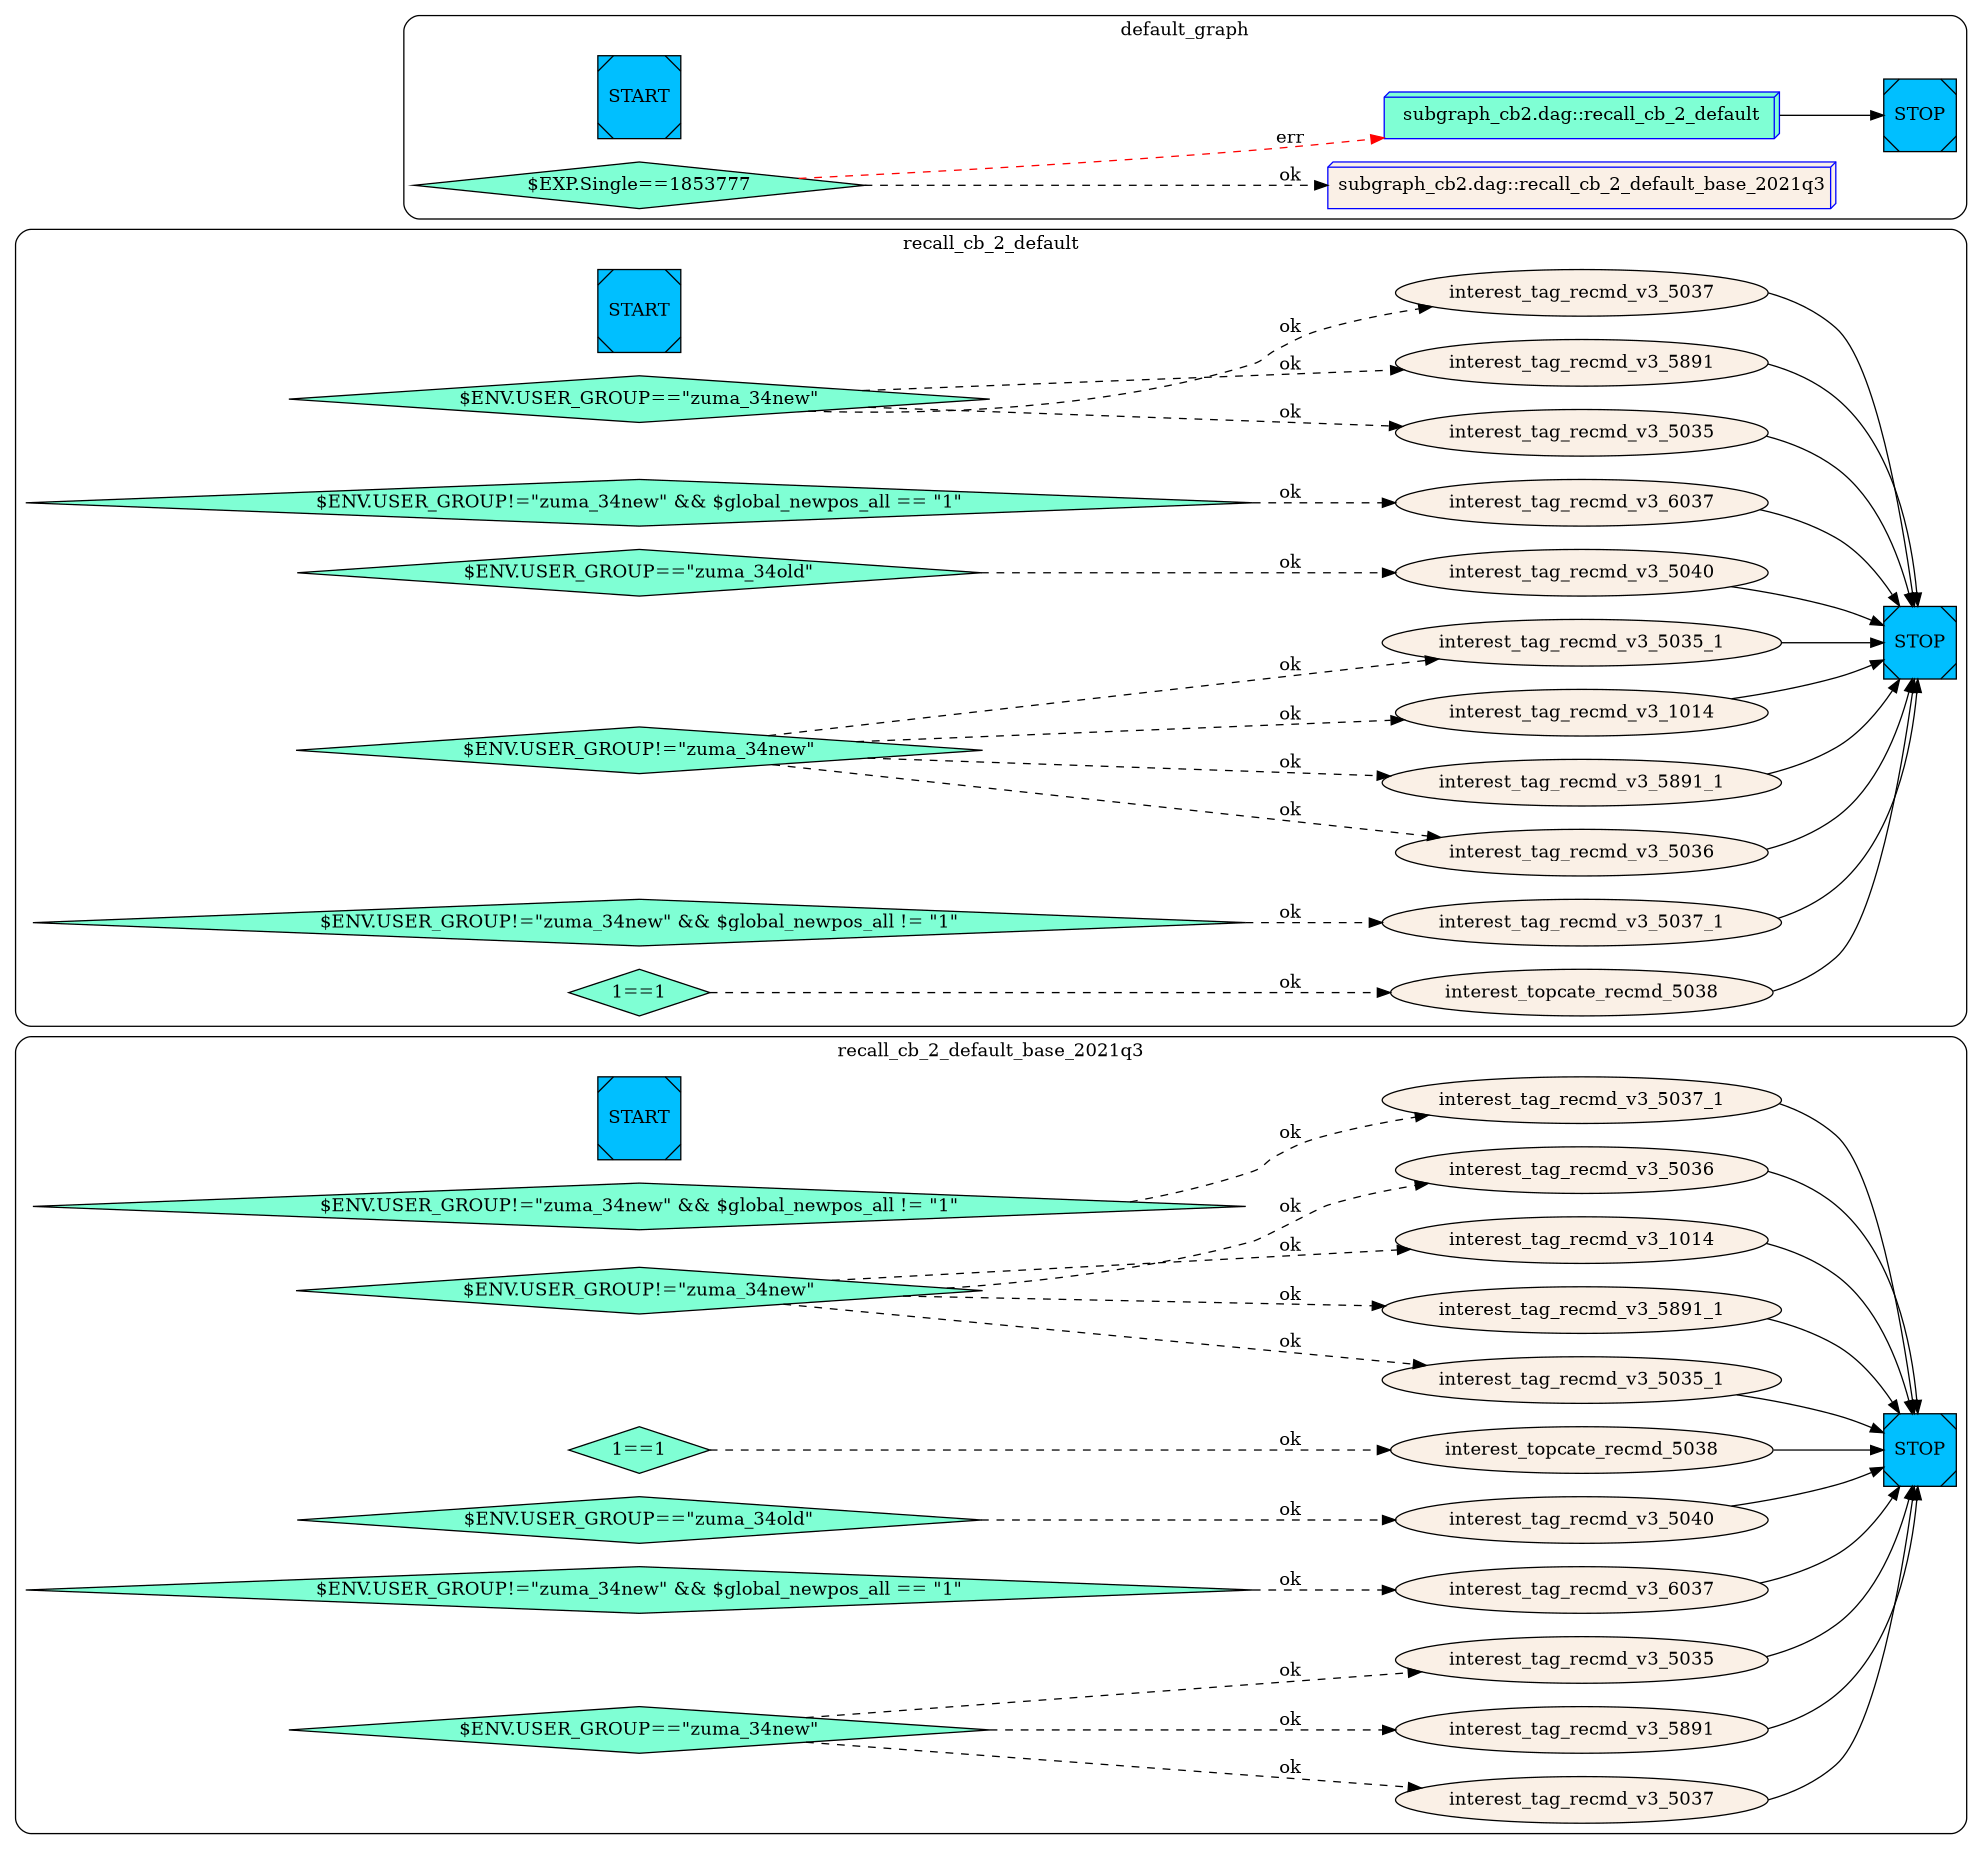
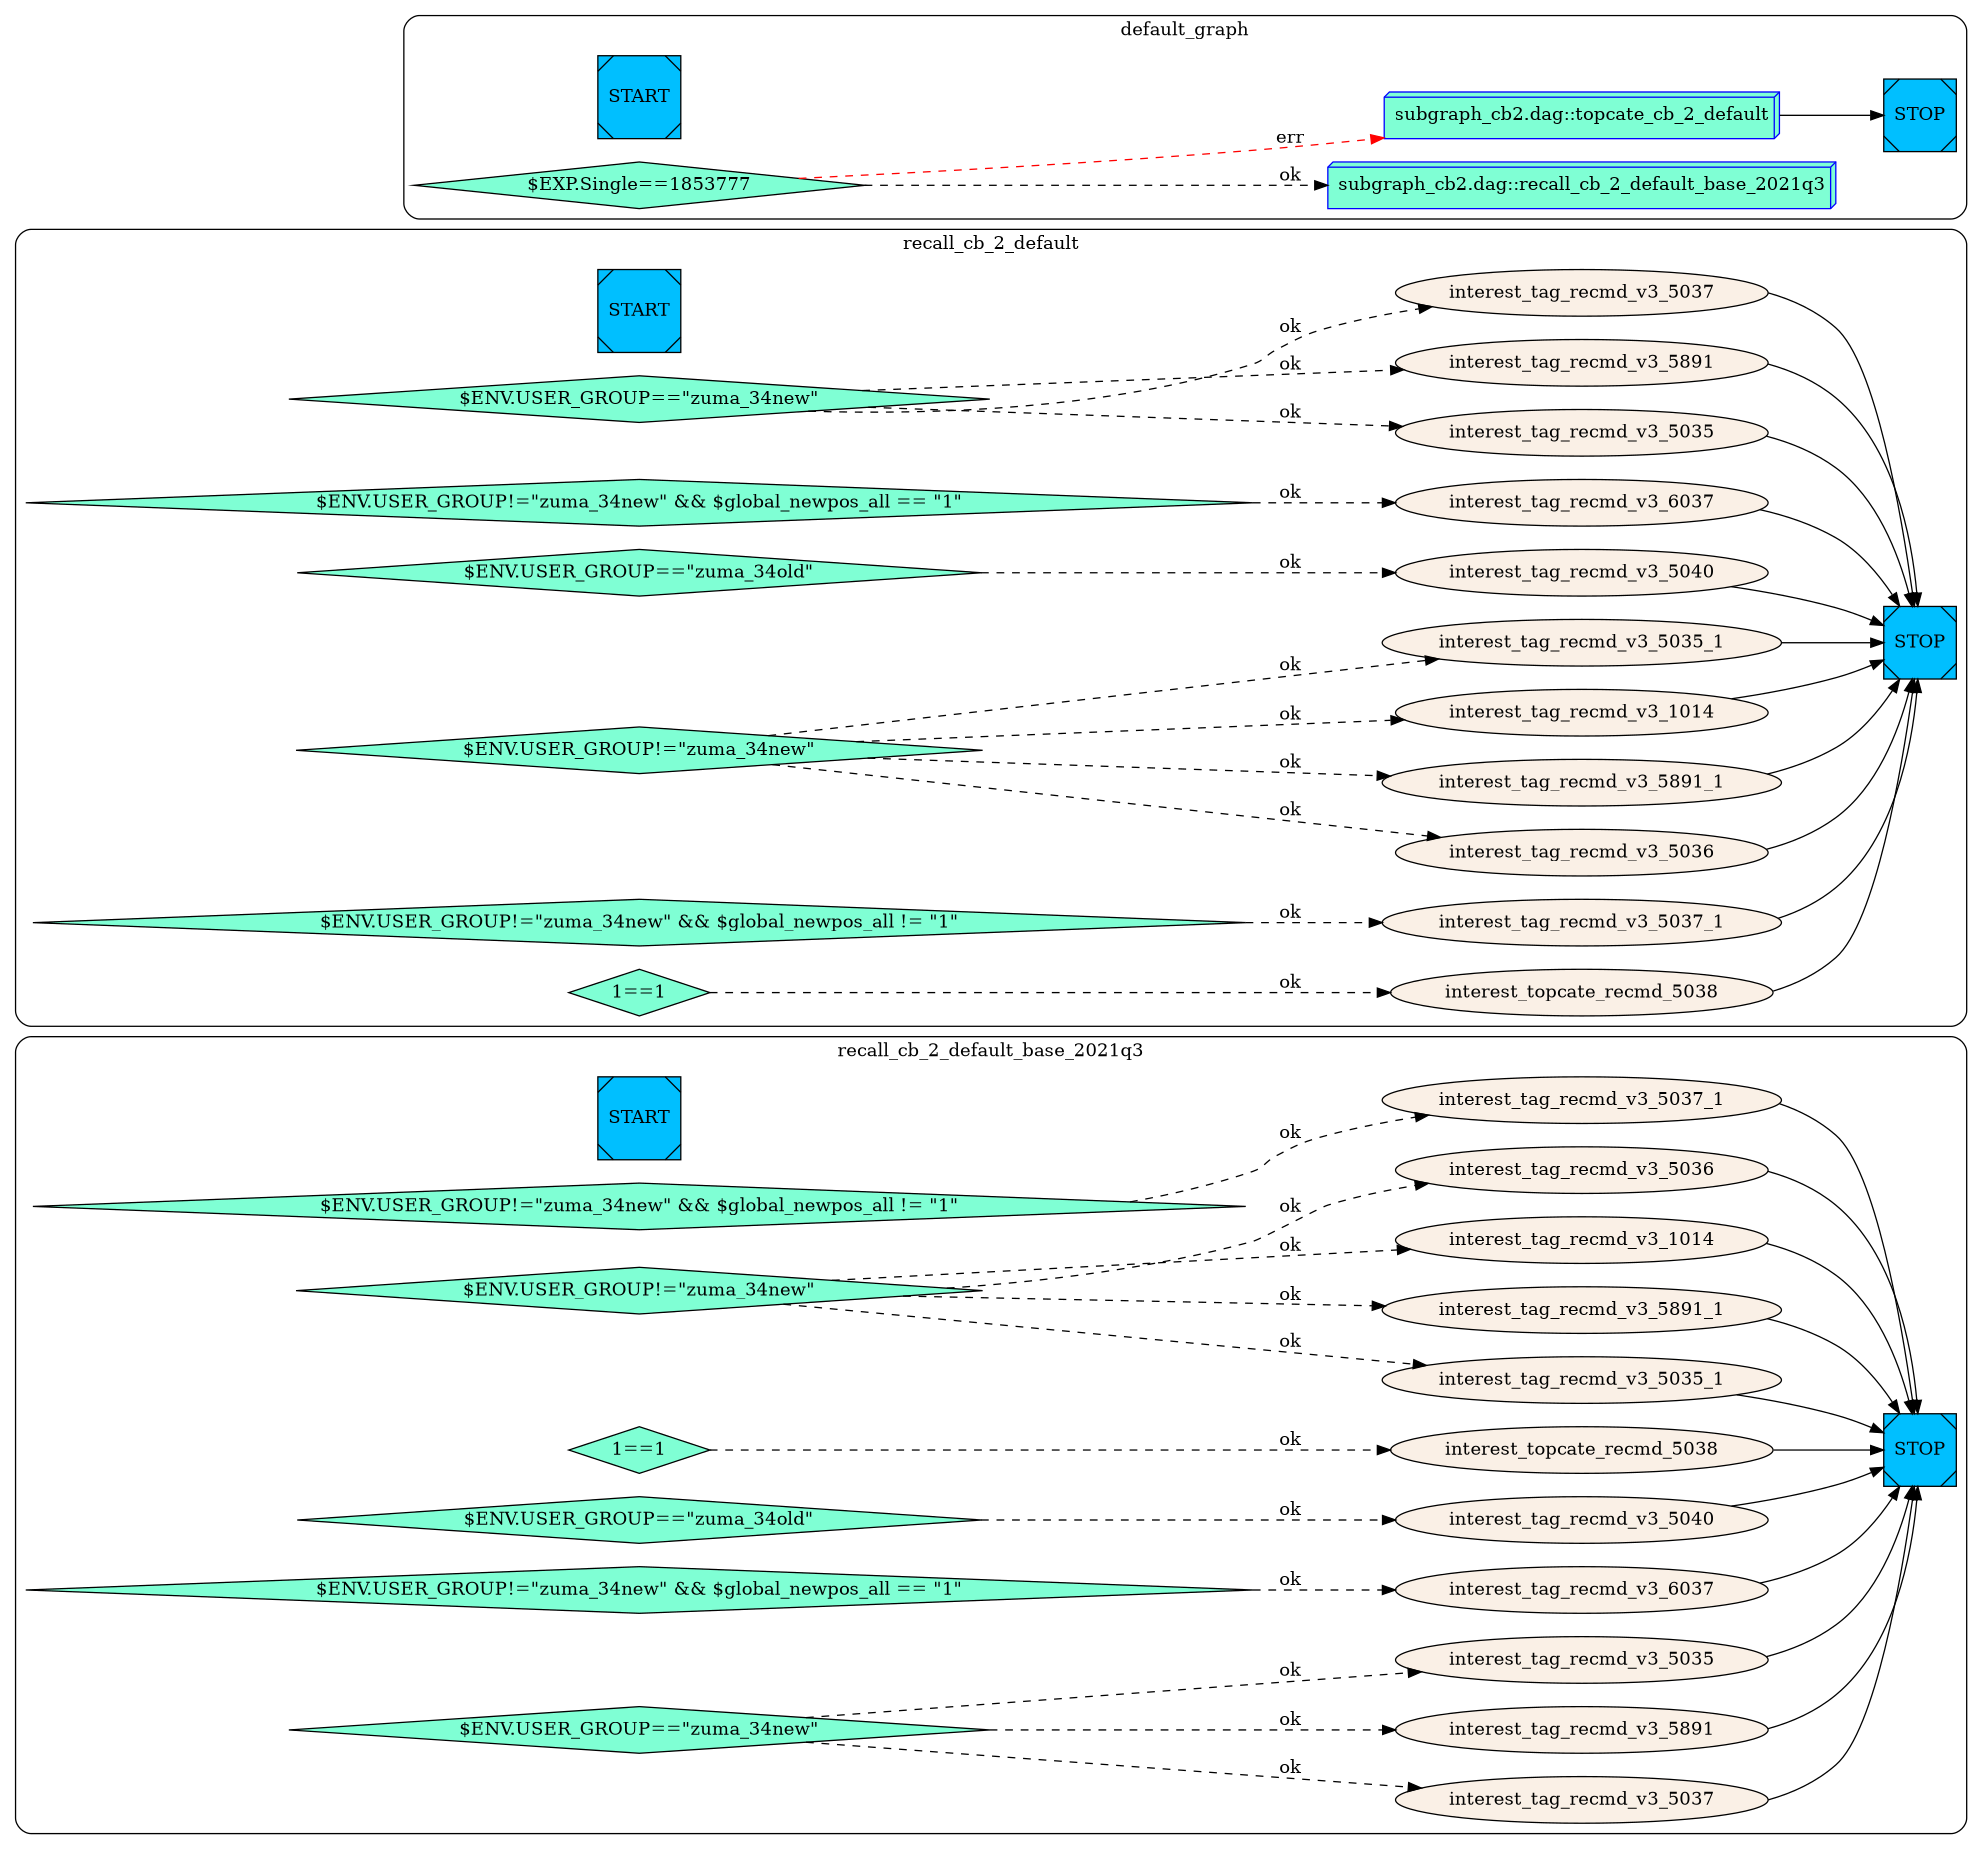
  digraph {
    rankdir=LR
    node [color=black fillcolor=linen style=filled]
    edge [style=dashed]
    n1 [fillcolor=deepskyblue label=START shape=Msquare]
    n2 [fillcolor=deepskyblue label=STOP shape=Msquare]
    n3 [label=interest_tag_recmd_v3_5040]
    n4 [fillcolor=aquamarine label="$ENV.USER_GROUP!=\"zuma_34new\" && $global_newpos_all != \"1\"" shape=diamond]
    n5 [label=interest_tag_recmd_v3_5037_1]
    n6 [label=interest_tag_recmd_v3_5037]
    n7 [label=interest_tag_recmd_v3_5891]
    n8 [label=interest_tag_recmd_v3_6037]
    n9 [fillcolor=aquamarine label="$ENV.USER_GROUP!=\"zuma_34new\"" shape=diamond]
    n10 [label=interest_tag_recmd_v3_5035_1]
    n11 [label=interest_tag_recmd_v3_5891_1]
    n12 [label=interest_tag_recmd_v3_1014]
    n13 [label=interest_tag_recmd_v3_5036]
    n14 [fillcolor=aquamarine label="1==1" shape=diamond]
    n15 [label=interest_topcate_recmd_5038]
    n16 [fillcolor=aquamarine label="$ENV.USER_GROUP==\"zuma_34old\"" shape=diamond]
    n17 [fillcolor=aquamarine label="$ENV.USER_GROUP!=\"zuma_34new\" && $global_newpos_all == \"1\"" shape=diamond]
    n18 [fillcolor=aquamarine label="$ENV.USER_GROUP==\"zuma_34new\"" shape=diamond]
    n19 [label=interest_tag_recmd_v3_5035]
    n20 [fillcolor=deepskyblue label=START shape=Msquare]
    n21 [fillcolor=deepskyblue label=STOP shape=Msquare]
    n22 [fillcolor=aquamarine label="$ENV.USER_GROUP==\"zuma_34new\"" shape=diamond]
    n23 [label=interest_tag_recmd_v3_5035]
    n24 [label=interest_tag_recmd_v3_5891]
    n25 [label=interest_tag_recmd_v3_5037]
    n26 [label=interest_tag_recmd_v3_5036]
    n27 [label=interest_topcate_recmd_5038]
    n28 [fillcolor=aquamarine label="$ENV.USER_GROUP!=\"zuma_34new\" && $global_newpos_all == \"1\"" shape=diamond]
    n29 [label=interest_tag_recmd_v3_6037]
    n30 [label=interest_tag_recmd_v3_5891_1]
    n31 [label=interest_tag_recmd_v3_1014]
    n32 [label=interest_tag_recmd_v3_5035_1]
    n33 [fillcolor=aquamarine label="$ENV.USER_GROUP==\"zuma_34old\"" shape=diamond]
    n34 [label=interest_tag_recmd_v3_5040]
    n35 [label=interest_tag_recmd_v3_5037_1]
    n36 [fillcolor=aquamarine label="$ENV.USER_GROUP!=\"zuma_34new\"" shape=diamond]
    n37 [fillcolor=aquamarine label="$ENV.USER_GROUP!=\"zuma_34new\" && $global_newpos_all != \"1\"" shape=diamond]
    n38 [fillcolor=aquamarine label="1==1" shape=diamond]
    n39 [fillcolor=deepskyblue label=START shape=Msquare]
    n40 [fillcolor=deepskyblue label=STOP shape=Msquare]
    n41 [fillcolor=aquamarine label="$EXP.Single==1853777" shape=diamond]
-   n42 [color=blue label="subgraph_cb2.dag::recall_cb_2_default_base_2021q3" shape=box3d]
-   n43 [color=blue fillcolor=aquamarine label="subgraph_cb2.dag::recall_cb_2_default" shape=box3d]
+   n42 [color=blue fillcolor=aquamarine label="subgraph_cb2.dag::recall_cb_2_default_base_2021q3" shape=box3d]
+   n43 [color=blue fillcolor=aquamarine label="subgraph_cb2.dag::topcate_cb_2_default" shape=box3d]
    subgraph cluster_1 {
      label=recall_cb_2_default_base_2021q3
      style=rounded
      n1
      n2
      n3
      n4
      n5
      n6
      n7
      n8
      n9
      n10
      n11
      n12
      n13
      n14
      n15
      n16
      n17
      n18
      n19
    }
    subgraph cluster_2 {
      label=recall_cb_2_default
      style=rounded
      n20
      n21
      n22
      n23
      n24
      n25
      n26
      n27
      n28
      n29
      n30
      n31
      n32
      n33
      n34
      n35
      n36
      n37
      n38
    }
    subgraph cluster_3 {
      label=default_graph
      style=rounded
      n39
      n40
      n41
      n42
      n43
    }
    n3 -> n2 [style=""]
    n4 -> n5 [label=ok]
    n5 -> n2 [style=""]
    n6 -> n2 [style=""]
    n7 -> n2 [style=""]
    n8 -> n2 [style=""]
    n9 -> n10 [label=ok]
    n9 -> n11 [label=ok]
    n9 -> n12 [label=ok]
    n9 -> n13 [label=ok]
    n10 -> n2 [style=""]
    n11 -> n2 [style=""]
    n12 -> n2 [style=""]
    n13 -> n2 [style=""]
    n14 -> n15 [label=ok]
    n15 -> n2 [style=""]
    n16 -> n3 [label=ok]
    n17 -> n8 [label=ok]
    n18 -> n6 [label=ok]
    n18 -> n7 [label=ok]
    n18 -> n19 [label=ok]
    n19 -> n2 [style=""]
    n22 -> n23 [label=ok]
    n22 -> n24 [label=ok]
    n22 -> n25 [label=ok]
    n23 -> n21 [style=""]
    n24 -> n21 [style=""]
    n25 -> n21 [style=""]
    n26 -> n21 [style=""]
    n27 -> n21 [style=""]
    n28 -> n29 [label=ok]
    n29 -> n21 [style=""]
    n30 -> n21 [style=""]
    n31 -> n21 [style=""]
    n32 -> n21 [style=""]
    n33 -> n34 [label=ok]
    n34 -> n21 [style=""]
    n35 -> n21 [style=""]
    n36 -> n26 [label=ok]
    n36 -> n30 [label=ok]
    n36 -> n31 [label=ok]
    n36 -> n32 [label=ok]
    n37 -> n35 [label=ok]
    n38 -> n27 [label=ok]
    n41 -> n42 [label=ok]
    n41 -> n43 [color=red label=err]
    n43 -> n40 [style=""]
  }
